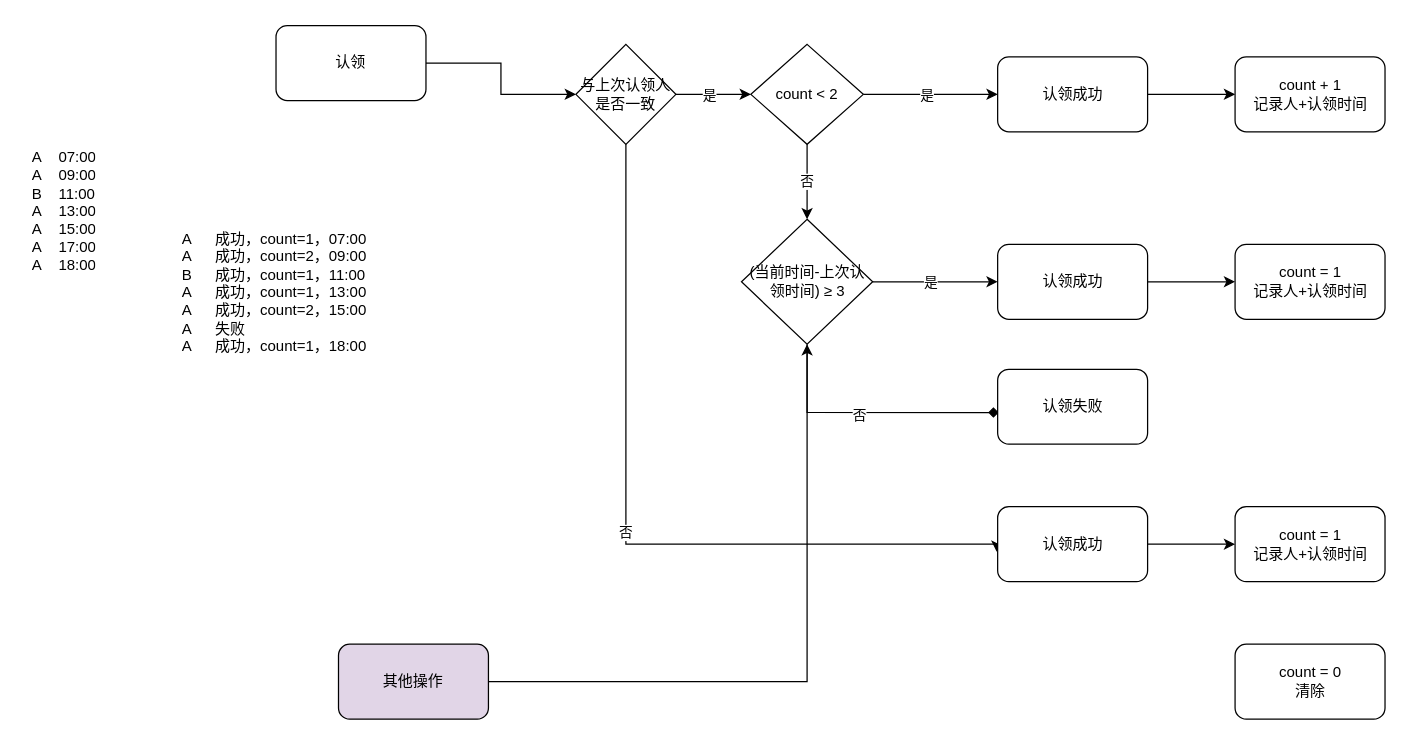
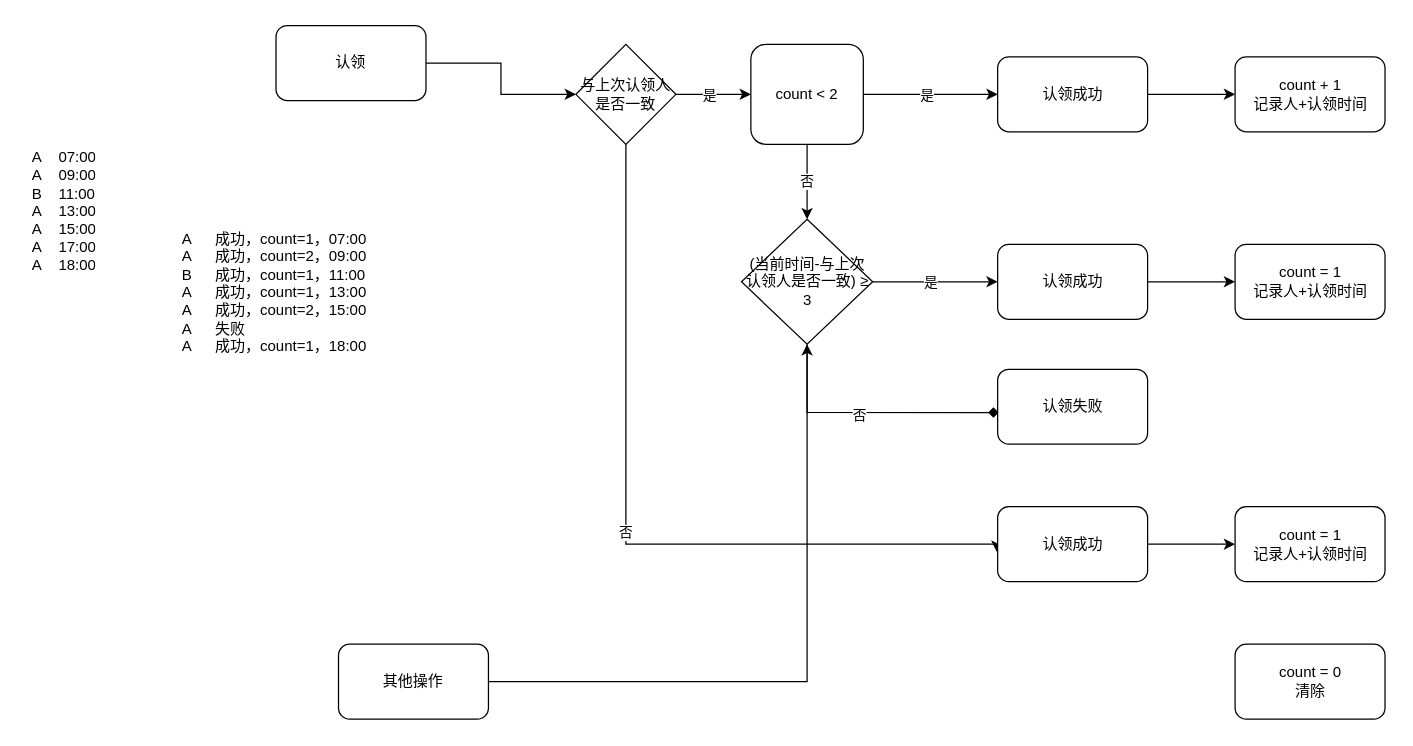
  <mxCell id="0" />
  <mxCell id="1" parent="0" />
  <mxCell id="2" style="edgeStyle=orthogonalEdgeStyle;rounded=0;orthogonalLoop=1;jettySize=auto;html=1;entryX=0;entryY=0.5;entryDx=0;entryDy=0;" parent="1" source="3" target="22" edge="1"><mxGeometry relative="1" as="geometry"><mxPoint x="600" y="75" as="targetPoint" /></mxGeometry></mxCell>
  <mxCell id="3" value="认领" style="rounded=1;whiteSpace=wrap;html=1;" parent="1" vertex="1"><mxGeometry x="220" y="20" width="120" height="60" as="geometry" /></mxCell>
  <mxCell id="4" style="edgeStyle=orthogonalEdgeStyle;rounded=0;orthogonalLoop=1;jettySize=auto;html=1;entryX=0;entryY=0.5;entryDx=0;entryDy=0;" parent="1" source="7" target="9" edge="1"><mxGeometry relative="1" as="geometry"><mxPoint x="790" y="75" as="targetPoint" /></mxGeometry></mxCell>
  <mxCell id="5" value="是" style="edgeLabel;html=1;align=center;verticalAlign=middle;resizable=0;points=[];" parent="4" vertex="1" connectable="0"><mxGeometry x="-0.076" relative="1" as="geometry"><mxPoint as="offset" /></mxGeometry></mxCell>
  <mxCell id="6" value="否" style="edgeStyle=orthogonalEdgeStyle;rounded=0;orthogonalLoop=1;jettySize=auto;html=1;" parent="1" source="7" edge="1"><mxGeometry relative="1" as="geometry"><mxPoint x="645" y="175" as="targetPoint" /></mxGeometry></mxCell>
- <mxCell id="7" value="count &amp;lt; 2" style="rhombus;whiteSpace=wrap;html=1;" parent="1" vertex="1"><mxGeometry x="600" y="35" width="90" height="80" as="geometry" /></mxCell>
+ <mxCell id="7" value="count &amp;lt; 2" style="whiteSpace=wrap;html=1;rounded=1;" parent="1" vertex="1"><mxGeometry x="600" y="35" width="90" height="80" as="geometry" /></mxCell>
  <mxCell id="8" style="edgeStyle=orthogonalEdgeStyle;rounded=0;orthogonalLoop=1;jettySize=auto;html=1;" parent="1" source="9" edge="1"><mxGeometry relative="1" as="geometry"><mxPoint x="987.5" y="75" as="targetPoint" /></mxGeometry></mxCell>
  <mxCell id="9" value="认领成功" style="rounded=1;whiteSpace=wrap;html=1;" parent="1" vertex="1"><mxGeometry x="797.5" y="45" width="120" height="60" as="geometry" /></mxCell>
  <mxCell id="10" value="count + 1&lt;br&gt;记录人+认领时间" style="rounded=1;whiteSpace=wrap;html=1;" parent="1" vertex="1"><mxGeometry x="987.5" y="45" width="120" height="60" as="geometry" /></mxCell>
  <mxCell id="11" style="edgeStyle=orthogonalEdgeStyle;rounded=0;orthogonalLoop=1;jettySize=auto;html=1;entryX=0.007;entryY=0.577;entryDx=0;entryDy=0;entryPerimeter=0;endArrow=diamond;" parent="1" source="13" target="29" edge="1"><mxGeometry relative="1" as="geometry"><mxPoint x="645" y="345" as="targetPoint" /><Array as="points"><mxPoint x="645" y="330" /></Array></mxGeometry></mxCell>
  <mxCell id="12" value="否" style="edgeLabel;html=1;align=center;verticalAlign=middle;resizable=0;points=[];" parent="11" vertex="1" connectable="0"><mxGeometry x="-0.072" y="-2" relative="1" as="geometry"><mxPoint as="offset" /></mxGeometry></mxCell>
- <mxCell id="13" value="(当前时间-上次认领时间) ≥ 3" style="rhombus;whiteSpace=wrap;html=1;" parent="1" vertex="1"><mxGeometry x="592.5" y="175" width="105" height="100" as="geometry" /></mxCell>
+ <mxCell id="13" value="(当前时间-与上次认领人是否一致) ≥ 3" style="rhombus;whiteSpace=wrap;html=1;" parent="1" vertex="1"><mxGeometry x="592.5" y="175" width="105" height="100" as="geometry" /></mxCell>
  <mxCell id="14" style="edgeStyle=orthogonalEdgeStyle;rounded=0;orthogonalLoop=1;jettySize=auto;html=1;" parent="1" edge="1"><mxGeometry relative="1" as="geometry"><mxPoint x="797.5" y="225" as="targetPoint" /><mxPoint x="697.5" y="225" as="sourcePoint" /></mxGeometry></mxCell>
  <mxCell id="15" value="是" style="edgeLabel;html=1;align=center;verticalAlign=middle;resizable=0;points=[];" parent="14" vertex="1" connectable="0"><mxGeometry x="-0.076" relative="1" as="geometry"><mxPoint as="offset" /></mxGeometry></mxCell>
  <mxCell id="16" style="edgeStyle=orthogonalEdgeStyle;rounded=0;orthogonalLoop=1;jettySize=auto;html=1;" parent="1" source="17" edge="1"><mxGeometry relative="1" as="geometry"><mxPoint x="987.5" y="225" as="targetPoint" /></mxGeometry></mxCell>
  <mxCell id="17" value="认领成功" style="rounded=1;whiteSpace=wrap;html=1;" parent="1" vertex="1"><mxGeometry x="797.5" y="195" width="120" height="60" as="geometry" /></mxCell>
  <mxCell id="18" value="count = 1&lt;br&gt;记录人+认领时间" style="rounded=1;whiteSpace=wrap;html=1;" parent="1" vertex="1"><mxGeometry x="987.5" y="195" width="120" height="60" as="geometry" /></mxCell>
  <mxCell id="19" style="edgeStyle=orthogonalEdgeStyle;rounded=0;orthogonalLoop=1;jettySize=auto;html=1;entryX=0;entryY=0.5;entryDx=0;entryDy=0;" parent="1" source="22" target="7" edge="1"><mxGeometry relative="1" as="geometry" /></mxCell>
  <mxCell id="20" value="是" style="edgeLabel;html=1;align=center;verticalAlign=middle;resizable=0;points=[];" parent="19" vertex="1" connectable="0"><mxGeometry x="-0.143" relative="1" as="geometry"><mxPoint as="offset" /></mxGeometry></mxCell>
  <mxCell id="21" value="否" style="edgeStyle=orthogonalEdgeStyle;rounded=0;orthogonalLoop=1;jettySize=auto;html=1;entryX=-0.006;entryY=0.601;entryDx=0;entryDy=0;entryPerimeter=0;" parent="1" source="22" target="24" edge="1"><mxGeometry relative="1" as="geometry"><Array as="points"><mxPoint x="500" y="435" /><mxPoint x="797" y="435" /></Array></mxGeometry></mxCell>
  <mxCell id="22" value="与上次认领人是否一致" style="rhombus;whiteSpace=wrap;html=1;" parent="1" vertex="1"><mxGeometry x="460" y="35" width="80" height="80" as="geometry" /></mxCell>
  <mxCell id="23" style="edgeStyle=orthogonalEdgeStyle;rounded=0;orthogonalLoop=1;jettySize=auto;html=1;" parent="1" source="24" edge="1"><mxGeometry relative="1" as="geometry"><mxPoint x="987.5" y="435" as="targetPoint" /></mxGeometry></mxCell>
  <mxCell id="24" value="认领成功" style="rounded=1;whiteSpace=wrap;html=1;" parent="1" vertex="1"><mxGeometry x="797.5" y="405" width="120" height="60" as="geometry" /></mxCell>
  <mxCell id="25" value="count = 1&lt;br&gt;记录人+认领时间" style="rounded=1;whiteSpace=wrap;html=1;" parent="1" vertex="1"><mxGeometry x="987.5" y="405" width="120" height="60" as="geometry" /></mxCell>
  <mxCell id="26" style="edgeStyle=orthogonalEdgeStyle;rounded=0;orthogonalLoop=1;jettySize=auto;html=1;" parent="1" source="27" target="13" edge="1"><mxGeometry relative="1" as="geometry"><mxPoint x="970" y="585" as="targetPoint" /></mxGeometry></mxCell>
- <mxCell id="27" value="其他操作" style="rounded=1;whiteSpace=wrap;html=1;fillColor=#e1d5e7;" parent="1" vertex="1"><mxGeometry x="270" y="515" width="120" height="60" as="geometry" /></mxCell>
+ <mxCell id="27" value="其他操作" style="rounded=1;whiteSpace=wrap;html=1;" parent="1" vertex="1"><mxGeometry x="270" y="515" width="120" height="60" as="geometry" /></mxCell>
  <mxCell id="28" value="count = 0&lt;br&gt;清除" style="rounded=1;whiteSpace=wrap;html=1;" parent="1" vertex="1"><mxGeometry x="987.5" y="515" width="120" height="60" as="geometry" /></mxCell>
  <mxCell id="29" value="认领失败" style="rounded=1;whiteSpace=wrap;html=1;" parent="1" vertex="1"><mxGeometry x="797.5" y="295" width="120" height="60" as="geometry" /></mxCell>
  <mxCell id="30" value="&lt;br&gt;&lt;br&gt;A&lt;span style=&quot;border-color: var(--border-color); text-align: center;&quot;&gt;&lt;span style=&quot;white-space: pre;&quot;&gt;&amp;nbsp;&amp;nbsp;&amp;nbsp;&amp;nbsp;&lt;/span&gt;&lt;/span&gt;&lt;span style=&quot;text-align: center;&quot;&gt;07:00&lt;/span&gt;&lt;br style=&quot;border-color: var(--border-color); text-align: center;&quot;&gt;&lt;span style=&quot;text-align: center;&quot;&gt;A&lt;/span&gt;&lt;span style=&quot;border-color: var(--border-color); text-align: center;&quot;&gt;&lt;span style=&quot;white-space: pre;&quot;&gt;&amp;nbsp;&amp;nbsp;&amp;nbsp;&amp;nbsp;&lt;/span&gt;&lt;/span&gt;&lt;span style=&quot;text-align: center;&quot;&gt;09:00&lt;/span&gt;&lt;br style=&quot;border-color: var(--border-color); text-align: center;&quot;&gt;&lt;span style=&quot;text-align: center;&quot;&gt;B&lt;/span&gt;&lt;span style=&quot;border-color: var(--border-color); text-align: center;&quot;&gt;&lt;span style=&quot;white-space: pre;&quot;&gt;&amp;nbsp;&amp;nbsp;&amp;nbsp;&amp;nbsp;&lt;/span&gt;&lt;/span&gt;&lt;span style=&quot;text-align: center;&quot;&gt;11:00&lt;/span&gt;&lt;br style=&quot;border-color: var(--border-color); text-align: center;&quot;&gt;&lt;span style=&quot;text-align: center;&quot;&gt;A&lt;/span&gt;&lt;span style=&quot;border-color: var(--border-color); text-align: center;&quot;&gt;&lt;span style=&quot;white-space: pre;&quot;&gt;&amp;nbsp;&amp;nbsp;&amp;nbsp;&amp;nbsp;&lt;/span&gt;&lt;/span&gt;&lt;span style=&quot;text-align: center;&quot;&gt;13:00&lt;/span&gt;&lt;br style=&quot;border-color: var(--border-color); text-align: center;&quot;&gt;&lt;span style=&quot;text-align: center;&quot;&gt;A&lt;/span&gt;&lt;span style=&quot;border-color: var(--border-color); text-align: center;&quot;&gt;&lt;span style=&quot;white-space: pre;&quot;&gt;&amp;nbsp;&amp;nbsp;&amp;nbsp;&amp;nbsp;&lt;/span&gt;&lt;/span&gt;&lt;span style=&quot;text-align: center;&quot;&gt;15:00&lt;/span&gt;&lt;br style=&quot;border-color: var(--border-color); text-align: center;&quot;&gt;&lt;span style=&quot;text-align: center;&quot;&gt;A&lt;/span&gt;&lt;span style=&quot;border-color: var(--border-color); text-align: center;&quot;&gt;&lt;span style=&quot;white-space: pre;&quot;&gt;&amp;nbsp;&amp;nbsp;&amp;nbsp;&amp;nbsp;&lt;/span&gt;&lt;/span&gt;&lt;span style=&quot;text-align: center;&quot;&gt;17:00&lt;/span&gt;&lt;br style=&quot;border-color: var(--border-color); text-align: center;&quot;&gt;&lt;span style=&quot;text-align: center;&quot;&gt;A&lt;/span&gt;&lt;span style=&quot;border-color: var(--border-color); text-align: center;&quot;&gt;&lt;span style=&quot;white-space: pre;&quot;&gt;&amp;nbsp;&amp;nbsp;&amp;nbsp;&amp;nbsp;&lt;/span&gt;&lt;/span&gt;&lt;span style=&quot;text-align: center;&quot;&gt;18:00&lt;/span&gt;" style="text;html=1;strokeColor=none;fillColor=none;spacing=5;spacingTop=-20;whiteSpace=wrap;overflow=hidden;rounded=0;" parent="1" vertex="1"><mxGeometry x="20" y="100" width="80" height="120" as="geometry" /></mxCell>
  <mxCell id="31" value="&lt;br&gt;&lt;br&gt;&lt;blockquote style=&quot;border: none; text-align: center; margin: 0px 0px 0px 40px; padding: 0px;&quot;&gt;&lt;/blockquote&gt;A&lt;span style=&quot;white-space: pre;&quot;&gt;&#09;&lt;/span&gt;成功，count=1，07:00&lt;br&gt;A&lt;span style=&quot;white-space: pre;&quot;&gt;&#09;&lt;/span&gt;成功，count=2，09:00&lt;br&gt;B&lt;span style=&quot;white-space: pre;&quot;&gt;&#09;&lt;/span&gt;成功，count=1，11:00&lt;br&gt;A&lt;span style=&quot;white-space: pre;&quot;&gt;&#09;&lt;/span&gt;成功，count=1，13:00&lt;br&gt;A&lt;span style=&quot;white-space: pre;&quot;&gt;&#09;&lt;/span&gt;成功，count=2，15:00&lt;br&gt;A&lt;span style=&quot;white-space: pre;&quot;&gt;&#09;&lt;/span&gt;失败&lt;br&gt;A&lt;span style=&quot;white-space: pre;&quot;&gt;&#09;&lt;/span&gt;成功，count=1，18:00" style="text;html=1;strokeColor=none;fillColor=none;spacing=5;spacingTop=-20;whiteSpace=wrap;overflow=hidden;rounded=0;" parent="1" vertex="1"><mxGeometry x="140" y="165" width="190" height="120" as="geometry" /></mxCell>
